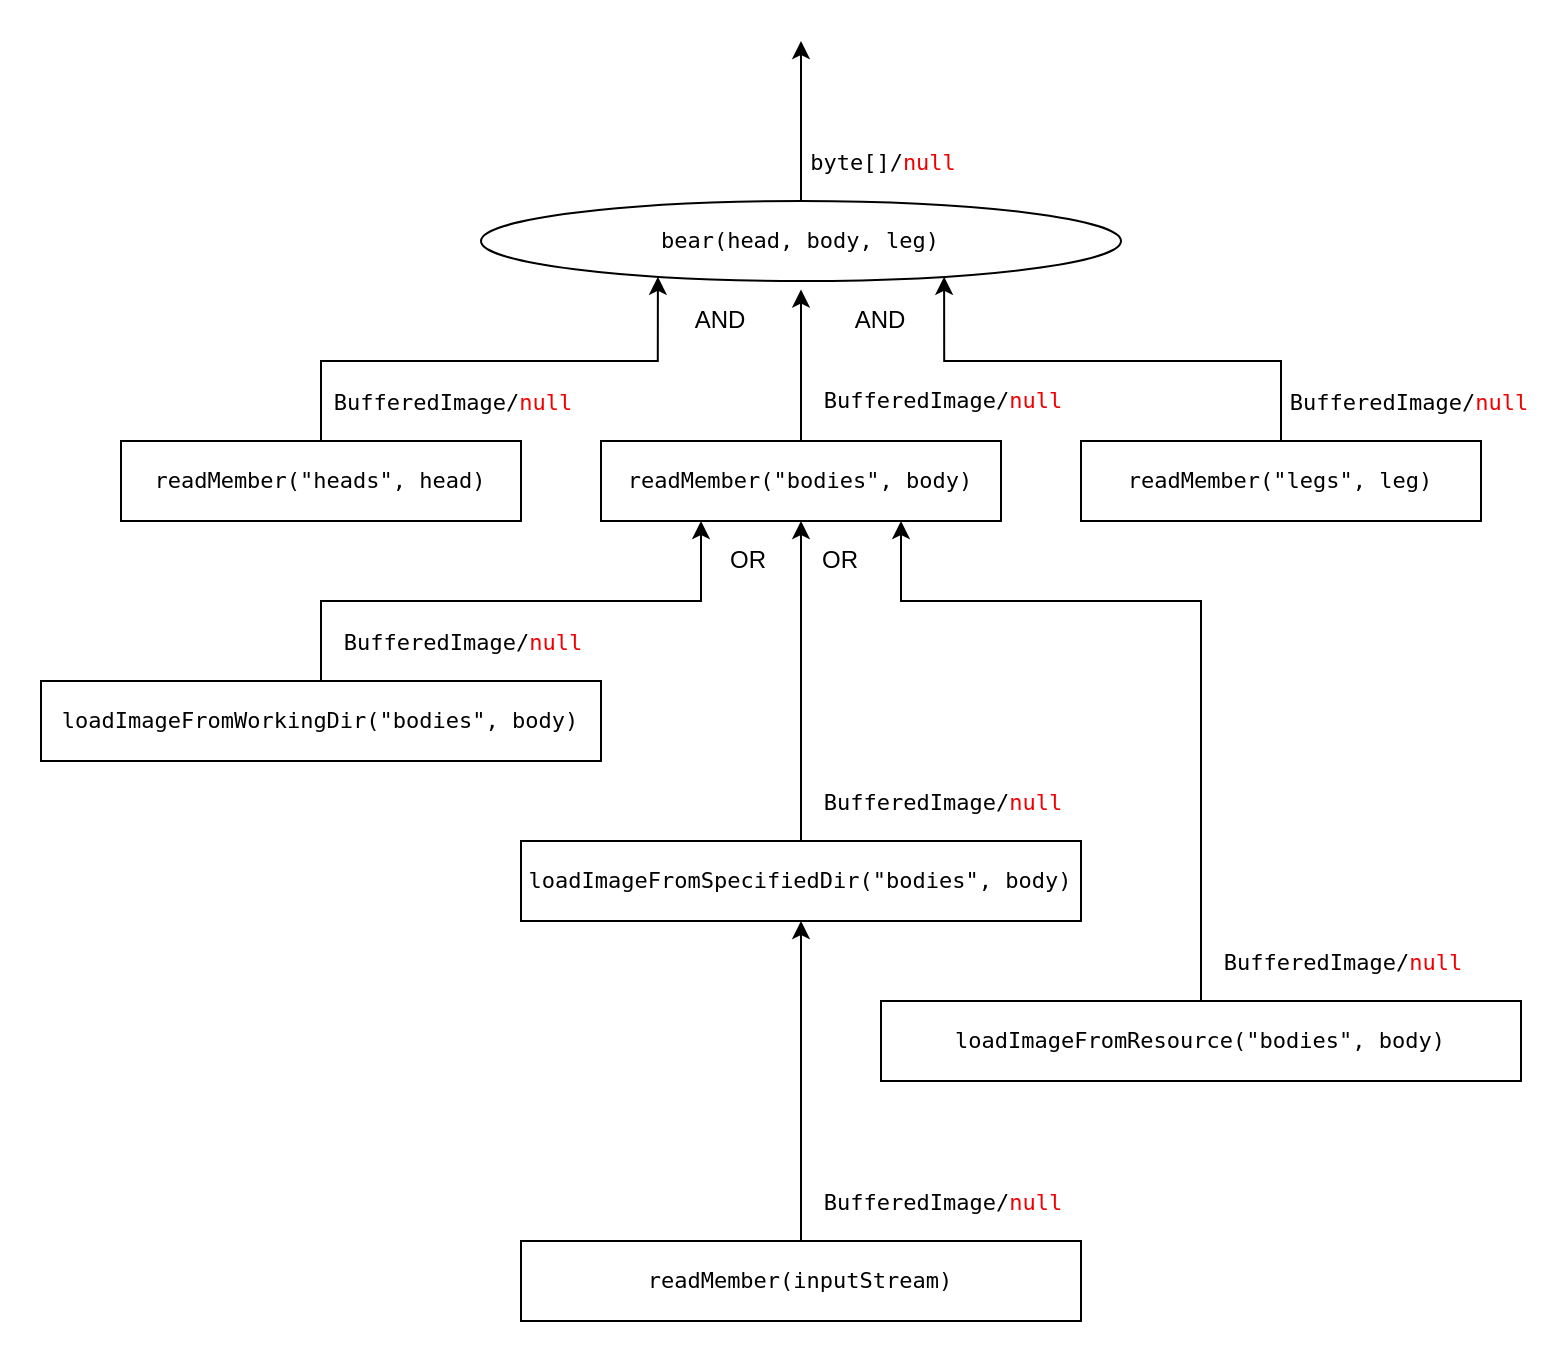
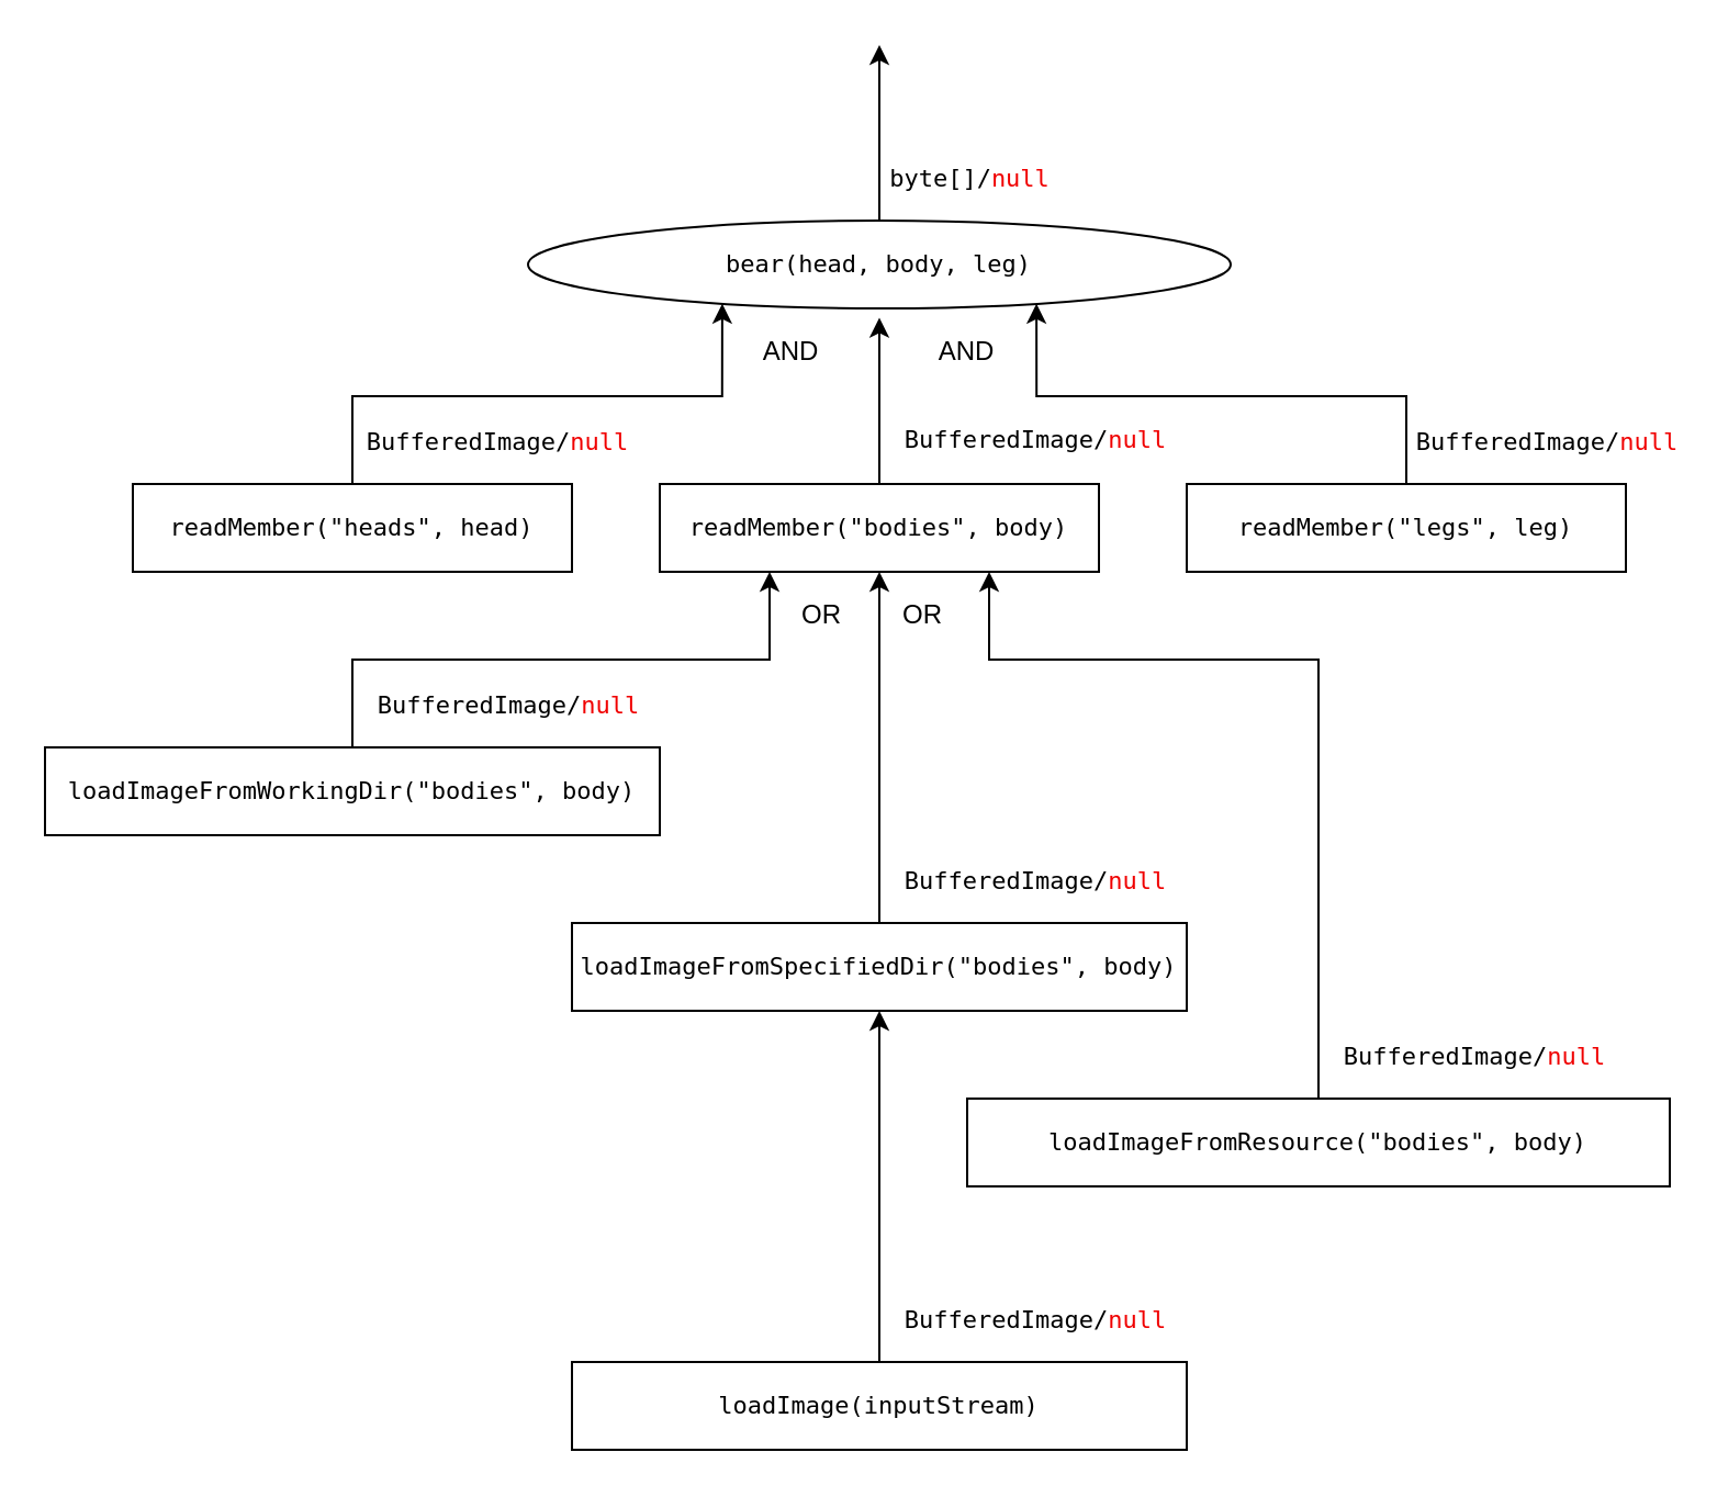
  <mxCell id="0" />
  <mxCell id="1" parent="0" />
  <mxCell id="2" value="&lt;pre&gt;&lt;font style=&quot;font-size: 11px;&quot;&gt;bear(head, body, leg)&lt;/font&gt;&lt;/pre&gt;" style="ellipse;whiteSpace=wrap;html=1;" parent="1" vertex="1"><mxGeometry x="240" y="100" width="320" height="40" as="geometry" /></mxCell>
  <mxCell id="3" style="edgeStyle=orthogonalEdgeStyle;rounded=0;orthogonalLoop=1;jettySize=auto;html=1;exitX=0.5;exitY=0;exitDx=0;exitDy=0;entryX=0.25;entryY=1;entryDx=0;entryDy=0;" parent="1" source="5" target="2" edge="1"><mxGeometry relative="1" as="geometry" /></mxCell>
  <mxCell id="4" value="&lt;pre&gt;BufferedImage/&lt;font color=&quot;#f00000&quot;&gt;null&lt;/font&gt;&lt;/pre&gt;" style="edgeLabel;html=1;align=center;verticalAlign=middle;resizable=0;points=[];labelBackgroundColor=none;" parent="3" vertex="1" connectable="0"><mxGeometry x="0.122" y="-1" relative="1" as="geometry"><mxPoint x="-36" y="19" as="offset" /></mxGeometry></mxCell>
  <mxCell id="5" value="&lt;pre&gt;&lt;font style=&quot;font-size: 11px;&quot;&gt;readMember(&quot;heads&quot;, head)&lt;/font&gt;&lt;/pre&gt;" style="rounded=0;whiteSpace=wrap;html=1;" parent="1" vertex="1"><mxGeometry x="60" y="220" width="200" height="40" as="geometry" /></mxCell>
  <mxCell id="6" value="&lt;pre&gt;&lt;font style=&quot;font-size: 11px;&quot;&gt;readMember(&quot;bodies&quot;, body)&lt;/font&gt;&lt;/pre&gt;" style="rounded=0;whiteSpace=wrap;html=1;" parent="1" vertex="1"><mxGeometry x="300" y="220" width="200" height="40" as="geometry" /></mxCell>
  <mxCell id="7" style="edgeStyle=orthogonalEdgeStyle;rounded=0;orthogonalLoop=1;jettySize=auto;html=1;exitX=0.5;exitY=0;exitDx=0;exitDy=0;entryX=0.75;entryY=1;entryDx=0;entryDy=0;" parent="1" source="9" target="2" edge="1"><mxGeometry relative="1" as="geometry" /></mxCell>
  <mxCell id="8" value="&lt;pre style=&quot;&quot;&gt;&lt;pre&gt;BufferedImage/&lt;font color=&quot;#f00000&quot;&gt;null&lt;/font&gt;&lt;/pre&gt;&lt;/pre&gt;" style="edgeLabel;html=1;align=center;verticalAlign=middle;resizable=0;points=[];labelBackgroundColor=none;" parent="7" vertex="1" connectable="0"><mxGeometry x="0.181" y="-3" relative="1" as="geometry"><mxPoint x="171" y="23" as="offset" /></mxGeometry></mxCell>
  <mxCell id="9" value="&lt;pre&gt;&lt;font style=&quot;font-size: 11px;&quot;&gt;readMember(&quot;legs&quot;, leg)&lt;/font&gt;&lt;/pre&gt;" style="rounded=0;whiteSpace=wrap;html=1;" parent="1" vertex="1"><mxGeometry x="540" y="220" width="200" height="40" as="geometry" /></mxCell>
  <mxCell id="10" value="" style="endArrow=classic;html=1;rounded=0;exitX=0.5;exitY=0;exitDx=0;exitDy=0;" parent="1" source="2" edge="1"><mxGeometry width="50" height="50" relative="1" as="geometry"><mxPoint x="630" y="200" as="sourcePoint" /><mxPoint x="400" y="20" as="targetPoint" /></mxGeometry></mxCell>
  <mxCell id="11" value="&lt;pre&gt;byte[]/&lt;font color=&quot;#f00000&quot;&gt;null&lt;/font&gt;&lt;/pre&gt;" style="edgeLabel;html=1;align=center;verticalAlign=middle;resizable=0;points=[];" parent="10" vertex="1" connectable="0"><mxGeometry x="0.136" y="1" relative="1" as="geometry"><mxPoint x="41" y="25" as="offset" /></mxGeometry></mxCell>
  <mxCell id="12" style="edgeStyle=orthogonalEdgeStyle;rounded=0;orthogonalLoop=1;jettySize=auto;html=1;exitX=0.5;exitY=0;exitDx=0;exitDy=0;entryX=0.5;entryY=1.107;entryDx=0;entryDy=0;entryPerimeter=0;" parent="1" source="6" target="2" edge="1"><mxGeometry relative="1" as="geometry" /></mxCell>
  <mxCell id="13" value="&lt;pre style=&quot;&quot;&gt;&lt;pre&gt;BufferedImage/&lt;font color=&quot;#f00000&quot;&gt;null&lt;/font&gt;&lt;/pre&gt;&lt;/pre&gt;" style="edgeLabel;html=1;align=center;verticalAlign=middle;resizable=0;points=[];labelBackgroundColor=none;" parent="12" vertex="1" connectable="0"><mxGeometry x="0.23" y="2" relative="1" as="geometry"><mxPoint x="72" y="26" as="offset" /></mxGeometry></mxCell>
  <mxCell id="14" value="&lt;pre&gt;&lt;font style=&quot;font-size: 11px;&quot;&gt;loadImageFromSpecifiedDir(&quot;bodies&quot;, body)&lt;/font&gt;&lt;/pre&gt;" style="rounded=0;whiteSpace=wrap;html=1;" parent="1" vertex="1"><mxGeometry x="260" y="420" width="280" height="40" as="geometry" /></mxCell>
  <mxCell id="15" style="edgeStyle=orthogonalEdgeStyle;rounded=0;orthogonalLoop=1;jettySize=auto;html=1;exitX=0.5;exitY=0;exitDx=0;exitDy=0;entryX=0.5;entryY=1;entryDx=0;entryDy=0;" parent="1" source="14" target="6" edge="1"><mxGeometry relative="1" as="geometry"><mxPoint x="420" y="280" as="targetPoint" /></mxGeometry></mxCell>
  <mxCell id="16" value="&lt;pre style=&quot;&quot;&gt;&lt;pre&gt;BufferedImage/&lt;font color=&quot;#f00000&quot;&gt;null&lt;/font&gt;&lt;/pre&gt;&lt;/pre&gt;" style="edgeLabel;html=1;align=center;verticalAlign=middle;resizable=0;points=[];labelBackgroundColor=none;" parent="15" vertex="1" connectable="0"><mxGeometry x="0.23" y="2" relative="1" as="geometry"><mxPoint x="72" y="78" as="offset" /></mxGeometry></mxCell>
  <mxCell id="17" style="edgeStyle=orthogonalEdgeStyle;rounded=0;orthogonalLoop=1;jettySize=auto;html=1;exitX=0.5;exitY=0;exitDx=0;exitDy=0;entryX=0.25;entryY=1;entryDx=0;entryDy=0;" parent="1" source="19" target="6" edge="1"><mxGeometry relative="1" as="geometry" /></mxCell>
  <mxCell id="18" value="&lt;pre style=&quot;&quot;&gt;&lt;pre&gt;BufferedImage/&lt;font color=&quot;#f00000&quot;&gt;null&lt;/font&gt;&lt;/pre&gt;&lt;/pre&gt;" style="edgeLabel;html=1;align=center;verticalAlign=middle;resizable=0;points=[];labelBackgroundColor=none;" parent="17" vertex="1" connectable="0"><mxGeometry x="0.006" relative="1" as="geometry"><mxPoint x="-26" y="20" as="offset" /></mxGeometry></mxCell>
  <mxCell id="19" value="&lt;pre&gt;&lt;font style=&quot;font-size: 11px;&quot;&gt;loadImageFromWorkingDir(&quot;bodies&quot;, body)&lt;/font&gt;&lt;/pre&gt;" style="rounded=0;whiteSpace=wrap;html=1;" parent="1" vertex="1"><mxGeometry x="20" y="340" width="280" height="40" as="geometry" /></mxCell>
  <mxCell id="20" value="&lt;pre&gt;&lt;font style=&quot;font-size: 11px;&quot;&gt;loadImageFromResource(&quot;bodies&quot;, body)&lt;/font&gt;&lt;/pre&gt;" style="rounded=0;whiteSpace=wrap;html=1;" parent="1" vertex="1"><mxGeometry x="440" y="500" width="320" height="40" as="geometry" /></mxCell>
  <mxCell id="21" style="edgeStyle=orthogonalEdgeStyle;rounded=0;orthogonalLoop=1;jettySize=auto;html=1;exitX=0.5;exitY=0;exitDx=0;exitDy=0;entryX=0.75;entryY=1;entryDx=0;entryDy=0;" parent="1" source="20" target="6" edge="1"><mxGeometry relative="1" as="geometry"><mxPoint x="600" y="340" as="targetPoint" /><Array as="points"><mxPoint x="600" y="300" /><mxPoint x="450" y="300" /></Array></mxGeometry></mxCell>
  <mxCell id="22" value="&lt;pre style=&quot;&quot;&gt;&lt;pre&gt;BufferedImage/&lt;font color=&quot;#f00000&quot;&gt;null&lt;/font&gt;&lt;/pre&gt;&lt;/pre&gt;" style="edgeLabel;html=1;align=center;verticalAlign=middle;resizable=0;points=[];labelBackgroundColor=none;" parent="21" vertex="1" connectable="0"><mxGeometry x="0.23" y="2" relative="1" as="geometry"><mxPoint x="110" y="178" as="offset" /></mxGeometry></mxCell>
  <mxCell id="23" style="edgeStyle=orthogonalEdgeStyle;rounded=0;orthogonalLoop=1;jettySize=auto;html=1;exitX=0.5;exitY=0;exitDx=0;exitDy=0;entryX=0.5;entryY=1;entryDx=0;entryDy=0;" parent="1" source="25" target="14" edge="1"><mxGeometry relative="1" as="geometry"><mxPoint x="350" y="540" as="targetPoint" /></mxGeometry></mxCell>
  <mxCell id="24" value="&lt;pre style=&quot;&quot;&gt;&lt;pre&gt;BufferedImage/&lt;font color=&quot;#f00000&quot;&gt;null&lt;/font&gt;&lt;/pre&gt;&lt;/pre&gt;" style="edgeLabel;html=1;align=center;verticalAlign=middle;resizable=0;points=[];labelBackgroundColor=none;" parent="23" vertex="1" connectable="0"><mxGeometry x="0.006" relative="1" as="geometry"><mxPoint x="70" y="60" as="offset" /></mxGeometry></mxCell>
- <mxCell id="25" value="&lt;pre&gt;&lt;font style=&quot;font-size: 11px;&quot;&gt;readMember(inputStream)&lt;/font&gt;&lt;/pre&gt;" style="rounded=0;whiteSpace=wrap;html=1;" parent="1" vertex="1"><mxGeometry x="260" y="620" width="280" height="40" as="geometry" /></mxCell>
+ <mxCell id="25" value="&lt;pre&gt;&lt;font style=&quot;font-size: 11px;&quot;&gt;loadImage(inputStream)&lt;/font&gt;&lt;/pre&gt;" style="rounded=0;whiteSpace=wrap;html=1;" parent="1" vertex="1"><mxGeometry x="260" y="620" width="280" height="40" as="geometry" /></mxCell>
  <mxCell id="26" value="OR" style="text;html=1;strokeColor=none;fillColor=none;align=center;verticalAlign=middle;whiteSpace=wrap;rounded=0;" parent="1" vertex="1"><mxGeometry x="354" y="270" width="40" height="20" as="geometry" /></mxCell>
  <mxCell id="27" value="AND" style="text;html=1;strokeColor=none;fillColor=none;align=center;verticalAlign=middle;whiteSpace=wrap;rounded=0;" parent="1" vertex="1"><mxGeometry x="340" y="150" width="40" height="20" as="geometry" /></mxCell>
  <mxCell id="28" value="AND" style="text;html=1;strokeColor=none;fillColor=none;align=center;verticalAlign=middle;whiteSpace=wrap;rounded=0;" parent="1" vertex="1"><mxGeometry x="420" y="150" width="40" height="20" as="geometry" /></mxCell>
  <mxCell id="29" value="OR" style="text;html=1;strokeColor=none;fillColor=none;align=center;verticalAlign=middle;whiteSpace=wrap;rounded=0;" parent="1" vertex="1"><mxGeometry x="400" y="270" width="40" height="20" as="geometry" /></mxCell>
